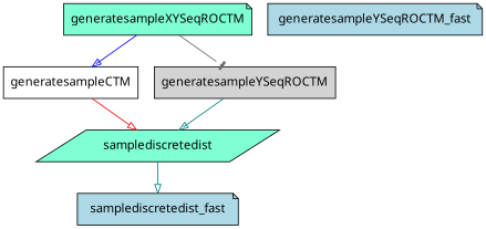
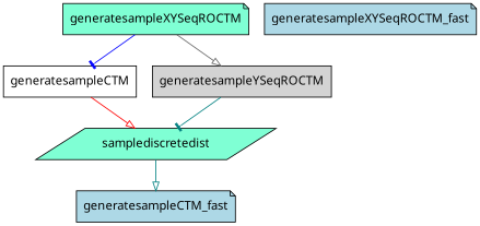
  digraph {
    fontname="Noto Sans"
    node [fillcolor=aquamarine fontname="Noto Sans" shape=note style=filled]
    edge [arrowhead=onormal color=teal fontname="Noto Sans"]
    generatesampleCTM [fillcolor=white shape=box]
    samplediscretedist [shape=parallelogram]
-   generatesampleCTM_fast [fillcolor=lightblue label=samplediscretedist_fast]
+   generatesampleCTM_fast [fillcolor=lightblue]
    generatesampleXYSeqROCTM
    generatesampleYSeqROCTM [fillcolor=lightgrey shape=box]
-   generatesampleYSeqROCTM_fast [fillcolor=lightblue]
+   generatesampleYSeqROCTM_fast [fillcolor=lightblue label=generatesampleXYSeqROCTM_fast]
    generatesampleCTM -> samplediscretedist [color=red]
    samplediscretedist -> generatesampleCTM_fast
-   generatesampleXYSeqROCTM -> generatesampleCTM [color=blue]
-   generatesampleXYSeqROCTM -> generatesampleYSeqROCTM [arrowhead=tee color=gray40]
-   generatesampleYSeqROCTM -> samplediscretedist
+   generatesampleXYSeqROCTM -> generatesampleCTM [arrowhead=tee color=blue]
+   generatesampleXYSeqROCTM -> generatesampleYSeqROCTM [color=gray40]
+   generatesampleYSeqROCTM -> samplediscretedist [arrowhead=tee]
  }
